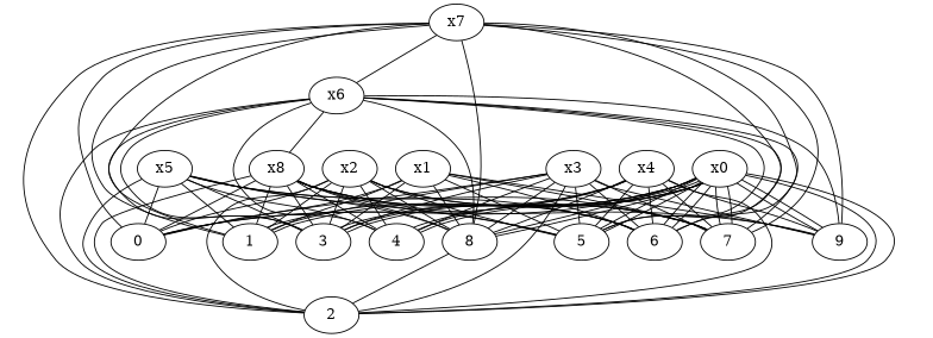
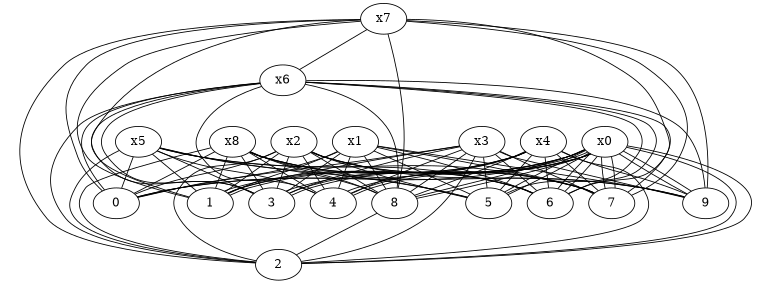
  graph {
    x0
    0
    1
    2
    3
    4
    5
    6
    7
    8
    9
    x1
    x2
    x3
    x4
    x5
    x6
    x7
    x8
    x0 -- 0
    x0 -- 1
    x0 -- 1
    x0 -- 2
    x0 -- 2
    x0 -- 3
    x0 -- 3
    x0 -- 4
    x0 -- 4
    x0 -- 5
    x0 -- 5
    x0 -- 6
    x0 -- 6
    x0 -- 7
    x0 -- 7
    x0 -- 8
    x0 -- 8
    x0 -- 9
    x0 -- 9
    8 -- 2
    x1 -- 0
    x1 -- 1
    x1 -- 3
+   x1 -- 4
    x1 -- 5
    x1 -- 6
    x1 -- 7
    x1 -- 8
    x1 -- 9
    x2 -- 0
    x2 -- 1
    x2 -- 2
    x2 -- 3
    x2 -- 4
    x2 -- 5
    x2 -- 6
    x2 -- 7
    x2 -- 8
+   x2 -- 9
    x3 -- 0
    x3 -- 1
    x3 -- 2
    x3 -- 3
    x3 -- 4
    x3 -- 5
    x3 -- 6
    x3 -- 7
    x3 -- 8
    x3 -- 9
    x4 -- 0
+   x4 -- 1
    x4 -- 2
    x4 -- 3
    x4 -- 4
    x4 -- 5
    x4 -- 6
    x4 -- 7
    x4 -- 8
    x4 -- 9
    x5 -- 0
    x5 -- 1
    x5 -- 2
    x5 -- 3
    x5 -- 4
    x5 -- 5
    x5 -- 6
    x5 -- 7
    x5 -- 8
-   x6 -- x8
+   x6 -- 0
    x6 -- 1
    x6 -- 2
    x6 -- 3
    x6 -- 4
    x6 -- 5
    x6 -- 6
    x6 -- 7
    x6 -- 8
    x6 -- 9
    x7 -- 0
    x7 -- 1
    x7 -- 2
    x7 -- 3
-   x7 -- 5
    x7 -- 6
    x7 -- 7
    x7 -- 8
    x7 -- 9
    x7 -- x6
    x8 -- 0
    x8 -- 1
    x8 -- 2
    x8 -- 3
    x8 -- 4
    x8 -- 5
    x8 -- 6
    x8 -- 7
    x8 -- 8
    x8 -- 9
  }
